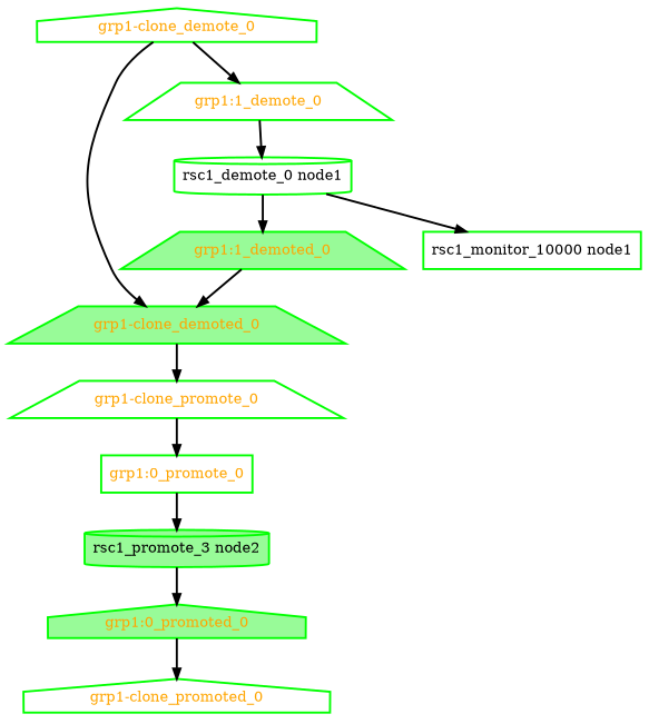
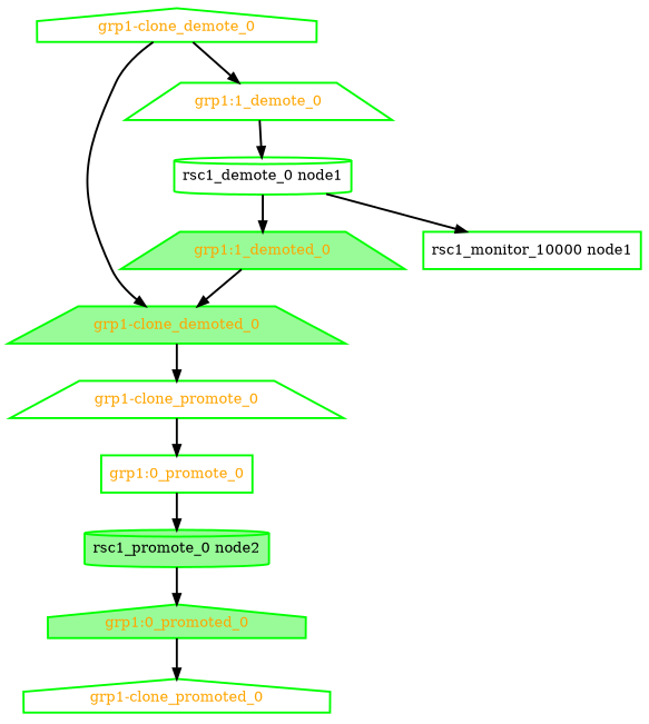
  digraph {
    node [color=green fillcolor=white fontcolor=orange shape=trapezium style="bold,filled"]
    edge [style=bold]
-   "rsc1_promote_0 node2" [fillcolor=palegreen fontcolor=black shape=cylinder label="rsc1_promote_3 node2"]
+   "rsc1_promote_0 node2" [fillcolor=palegreen fontcolor=black shape=cylinder]
    "grp1:0_promoted_0" [fillcolor=palegreen shape=house]
    "grp1-clone_promoted_0" [shape=house]
    "grp1-clone_demoted_0" [fillcolor=palegreen]
    "grp1-clone_demote_0" [shape=house]
    "grp1:1_demote_0"
    "grp1-clone_promote_0"
    "rsc1_demote_0 node1" [fontcolor=black shape=cylinder]
    "grp1:0_promote_0" [shape=box]
    "grp1:1_demoted_0" [fillcolor=palegreen]
    "rsc1_monitor_10000 node1" [fontcolor=black shape=box]
    "rsc1_promote_0 node2" -> "grp1:0_promoted_0"
    "grp1:0_promoted_0" -> "grp1-clone_promoted_0"
    "grp1-clone_demoted_0" -> "grp1-clone_promote_0"
    "grp1-clone_demote_0" -> "grp1-clone_demoted_0"
    "grp1-clone_demote_0" -> "grp1:1_demote_0"
    "grp1:1_demote_0" -> "rsc1_demote_0 node1"
    "grp1-clone_promote_0" -> "grp1:0_promote_0"
    "rsc1_demote_0 node1" -> "grp1:1_demoted_0"
    "rsc1_demote_0 node1" -> "rsc1_monitor_10000 node1"
    "grp1:0_promote_0" -> "rsc1_promote_0 node2"
    "grp1:1_demoted_0" -> "grp1-clone_demoted_0"
  }
